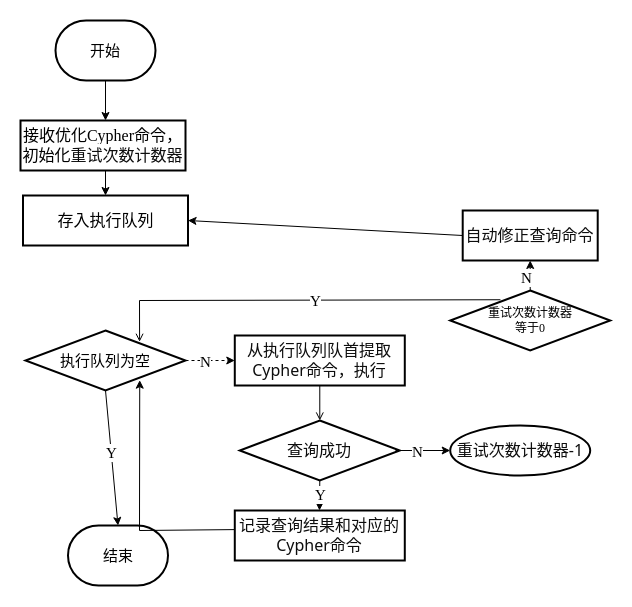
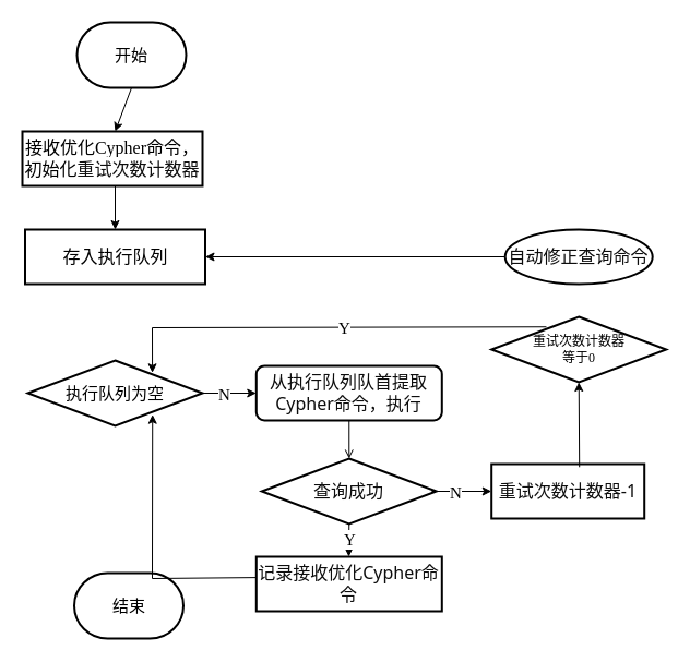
  <mxCell id="0" />
  <mxCell id="1" parent="0" />
- <mxCell id="2" value="&lt;font face=&quot;Times New Roman&quot; style=&quot;font-size: 15px;&quot;&gt;开始&lt;/font&gt;" style="strokeWidth=2;html=1;shape=mxgraph.flowchart.terminator;whiteSpace=wrap;" parent="1" vertex="1"><mxGeometry x="55" y="20" width="100" height="60" as="geometry" /></mxCell>
+ <mxCell id="2" value="&lt;font face=&quot;Times New Roman&quot; style=&quot;font-size: 15px;&quot;&gt;开始&lt;/font&gt;" style="strokeWidth=2;html=1;shape=mxgraph.flowchart.terminator;whiteSpace=wrap;" parent="1" vertex="1"><mxGeometry x="70" y="20" width="100" height="60" as="geometry" /></mxCell>
  <mxCell id="3" value="" style="endArrow=classic;html=1;rounded=0;exitX=0.5;exitY=1;exitDx=0;exitDy=0;exitPerimeter=0;entryX=0.5;entryY=0;entryDx=0;entryDy=0;" parent="1" source="2" edge="1"><mxGeometry width="50" height="50" relative="1" as="geometry"><mxPoint x="95" y="270" as="sourcePoint" /><mxPoint x="105" y="120" as="targetPoint" /></mxGeometry></mxCell>
  <mxCell id="4" value="&lt;font face=&quot;Times New Roman&quot; style=&quot;font-size: 15px;&quot;&gt;执行队列为空&lt;/font&gt;" style="strokeWidth=2;html=1;shape=mxgraph.flowchart.decision;whiteSpace=wrap;strokeColor=default;align=center;verticalAlign=middle;fontFamily=Helvetica;fontSize=12;fontColor=default;fillColor=default;" parent="1" vertex="1"><mxGeometry x="25" y="330" width="160" height="60" as="geometry" /></mxCell>
  <mxCell id="5" value="" style="endArrow=open;html=1;rounded=0;entryX=0.5;entryY=0;entryDx=0;entryDy=0;entryPerimeter=0;exitX=0.5;exitY=1;exitDx=0;exitDy=0;" parent="1" source="10" target="11" edge="1"><mxGeometry width="50" height="50" relative="1" as="geometry"><mxPoint x="264.29" y="545" as="sourcePoint" /><mxPoint x="-55.71" y="585" as="targetPoint" /></mxGeometry></mxCell>
- <mxCell id="6" value="" style="endArrow=classic;html=1;rounded=0;entryX=0.5;entryY=0;entryDx=0;entryDy=0;entryPerimeter=0;exitX=0.5;exitY=1;exitDx=0;exitDy=0;exitPerimeter=0;" parent="1" source="4" target="17" edge="1"><mxGeometry width="50" height="50" relative="1" as="geometry"><mxPoint x="-75" y="290" as="sourcePoint" /><mxPoint x="105" y="570" as="targetPoint" /><Array as="points" /></mxGeometry></mxCell>
- <mxCell id="7" value="&lt;font face=&quot;Times New Roman&quot; style=&quot;font-size: 15px;&quot;&gt;Y&lt;/font&gt;" style="edgeLabel;html=1;align=center;verticalAlign=middle;resizable=0;points=[];" parent="6" vertex="1" connectable="0"><mxGeometry x="-0.08" relative="1" as="geometry"><mxPoint as="offset" /></mxGeometry></mxCell>
- <mxCell id="8" value="" style="endArrow=classic;html=1;rounded=0;exitX=1;exitY=0.5;exitDx=0;exitDy=0;exitPerimeter=0;endFill=1;entryX=0;entryY=0.5;entryDx=0;entryDy=0;dashed=1;" parent="1" source="4" target="10" edge="1"><mxGeometry width="50" height="50" relative="1" as="geometry"><mxPoint x="480" y="360" as="sourcePoint" /><mxPoint x="720" y="360" as="targetPoint" /></mxGeometry></mxCell>
+ <mxCell id="8" value="" style="endArrow=classic;html=1;rounded=0;exitX=1;exitY=0.5;exitDx=0;exitDy=0;exitPerimeter=0;endFill=1;entryX=0;entryY=0.5;entryDx=0;entryDy=0;" parent="1" source="4" target="10" edge="1"><mxGeometry width="50" height="50" relative="1" as="geometry"><mxPoint x="480" y="360" as="sourcePoint" /><mxPoint x="720" y="360" as="targetPoint" /></mxGeometry></mxCell>
  <mxCell id="9" value="&lt;font face=&quot;Times New Roman&quot; style=&quot;font-size: 15px;&quot;&gt;N&lt;/font&gt;" style="edgeLabel;html=1;align=center;verticalAlign=middle;resizable=0;points=[];" parent="8" vertex="1" connectable="0"><mxGeometry x="-0.08" relative="1" as="geometry"><mxPoint x="-4" as="offset" /></mxGeometry></mxCell>
- <mxCell id="10" value="&lt;span style=&quot;color: rgb(13, 13, 13); font-family: Söhne, ui-sans-serif, system-ui, -apple-system, &amp;quot;Segoe UI&amp;quot;, Roboto, Ubuntu, Cantarell, &amp;quot;Noto Sans&amp;quot;, sans-serif, &amp;quot;Helvetica Neue&amp;quot;, Arial, &amp;quot;Apple Color Emoji&amp;quot;, &amp;quot;Segoe UI Emoji&amp;quot;, &amp;quot;Segoe UI Symbol&amp;quot;, &amp;quot;Noto Color Emoji&amp;quot;; font-size: 16px; text-align: left; white-space-collapse: preserve; background-color: rgb(255, 255, 255);&quot;&gt;从执行队列队首提取Cypher命令，执行&lt;/span&gt;" style="rounded=0;whiteSpace=wrap;html=1;strokeColor=default;strokeWidth=2;align=center;verticalAlign=middle;fontFamily=Helvetica;fontSize=12;fontColor=default;fillColor=default;" parent="1" vertex="1"><mxGeometry x="234.29" y="335" width="170" height="50" as="geometry" /></mxCell>
+ <mxCell id="10" value="&lt;span style=&quot;color: rgb(13, 13, 13); font-family: Söhne, ui-sans-serif, system-ui, -apple-system, &amp;quot;Segoe UI&amp;quot;, Roboto, Ubuntu, Cantarell, &amp;quot;Noto Sans&amp;quot;, sans-serif, &amp;quot;Helvetica Neue&amp;quot;, Arial, &amp;quot;Apple Color Emoji&amp;quot;, &amp;quot;Segoe UI Emoji&amp;quot;, &amp;quot;Segoe UI Symbol&amp;quot;, &amp;quot;Noto Color Emoji&amp;quot;; font-size: 16px; text-align: left; white-space-collapse: preserve; background-color: rgb(255, 255, 255);&quot;&gt;从执行队列队首提取Cypher命令，执行&lt;/span&gt;" style="whiteSpace=wrap;html=1;strokeColor=default;strokeWidth=2;align=center;verticalAlign=middle;fontFamily=Helvetica;fontSize=12;fontColor=default;fillColor=default;rounded=1;" parent="1" vertex="1"><mxGeometry x="234.29" y="335" width="170" height="50" as="geometry" /></mxCell>
  <mxCell id="11" value="&lt;span style=&quot;color: rgb(13, 13, 13); font-family: Söhne, ui-sans-serif, system-ui, -apple-system, &amp;quot;Segoe UI&amp;quot;, Roboto, Ubuntu, Cantarell, &amp;quot;Noto Sans&amp;quot;, sans-serif, &amp;quot;Helvetica Neue&amp;quot;, Arial, &amp;quot;Apple Color Emoji&amp;quot;, &amp;quot;Segoe UI Emoji&amp;quot;, &amp;quot;Segoe UI Symbol&amp;quot;, &amp;quot;Noto Color Emoji&amp;quot;; font-size: 16px; text-align: left; white-space-collapse: preserve; background-color: rgb(255, 255, 255);&quot;&gt;查询成功&lt;/span&gt;" style="strokeWidth=2;html=1;shape=mxgraph.flowchart.decision;whiteSpace=wrap;strokeColor=default;align=center;verticalAlign=middle;fontFamily=Helvetica;fontSize=12;fontColor=default;fillColor=default;" parent="1" vertex="1"><mxGeometry x="239.29" y="420" width="160" height="60" as="geometry" /></mxCell>
  <mxCell id="12" value="" style="endArrow=classic;html=1;rounded=0;exitX=0.5;exitY=1;exitDx=0;exitDy=0;exitPerimeter=0;" parent="1" source="11" edge="1"><mxGeometry width="50" height="50" relative="1" as="geometry"><mxPoint x="324.29" y="375" as="sourcePoint" /><mxPoint x="319" y="510" as="targetPoint" /></mxGeometry></mxCell>
  <mxCell id="13" value="&lt;font face=&quot;Times New Roman&quot; style=&quot;font-size: 15px;&quot;&gt;Y&lt;/font&gt;" style="edgeLabel;html=1;align=center;verticalAlign=middle;resizable=0;points=[];" parent="12" vertex="1" connectable="0"><mxGeometry x="-0.08" relative="1" as="geometry"><mxPoint as="offset" /></mxGeometry></mxCell>
- <mxCell id="14" value="&lt;font face=&quot;Times New Roman&quot;&gt;&lt;span style=&quot;font-size: 16px;&quot;&gt;存入执行队列&lt;/span&gt;&lt;/font&gt;" style="rounded=0;whiteSpace=wrap;html=1;strokeColor=default;strokeWidth=2;align=center;verticalAlign=middle;fontFamily=Helvetica;fontSize=12;fontColor=default;fillColor=default;" parent="1" vertex="1"><mxGeometry x="22.5" y="195" width="165" height="50" as="geometry" /></mxCell>
+ <mxCell id="14" value="&lt;font face=&quot;Times New Roman&quot;&gt;&lt;span style=&quot;font-size: 16px;&quot;&gt;存入执行队列&lt;/span&gt;&lt;/font&gt;" style="rounded=0;whiteSpace=wrap;html=1;strokeColor=default;strokeWidth=2;align=center;verticalAlign=middle;fontFamily=Helvetica;fontSize=12;fontColor=default;fillColor=default;" parent="1" vertex="1"><mxGeometry x="22.5" y="210" width="165" height="50" as="geometry" /></mxCell>
  <mxCell id="15" value="" style="endArrow=classic;html=1;rounded=0;exitX=0.5;exitY=1;exitDx=0;exitDy=0;entryX=0.5;entryY=0;entryDx=0;entryDy=0;" parent="1" target="14" edge="1"><mxGeometry width="50" height="50" relative="1" as="geometry"><mxPoint x="105" y="170" as="sourcePoint" /><mxPoint x="115" y="130" as="targetPoint" /></mxGeometry></mxCell>
  <mxCell id="16" value="&lt;font face=&quot;Times New Roman&quot;&gt;&lt;span style=&quot;font-size: 16px;&quot;&gt;接收优化Cypher命令，&lt;/span&gt;&lt;/font&gt;&lt;font style=&quot;background-color: initial;&quot; face=&quot;Times New Roman&quot;&gt;&lt;span style=&quot;font-size: 16px;&quot;&gt;初始化&lt;/span&gt;&lt;/font&gt;&lt;span style=&quot;white-space-collapse: preserve; color: rgb(13, 13, 13); font-family: Söhne, ui-sans-serif, system-ui, -apple-system, &amp;quot;Segoe UI&amp;quot;, Roboto, Ubuntu, Cantarell, &amp;quot;Noto Sans&amp;quot;, sans-serif, &amp;quot;Helvetica Neue&amp;quot;, Arial, &amp;quot;Apple Color Emoji&amp;quot;, &amp;quot;Segoe UI Emoji&amp;quot;, &amp;quot;Segoe UI Symbol&amp;quot;, &amp;quot;Noto Color Emoji&amp;quot;; font-size: 16px; text-align: left; background-color: rgb(255, 255, 255);&quot;&gt;重试次数计数器&lt;/span&gt;" style="rounded=0;whiteSpace=wrap;html=1;strokeColor=default;strokeWidth=2;align=center;verticalAlign=middle;fontFamily=Helvetica;fontSize=12;fontColor=default;fillColor=default;" parent="1" vertex="1"><mxGeometry x="20" y="120" width="165" height="50" as="geometry" /></mxCell>
  <mxCell id="17" value="&lt;font face=&quot;Times New Roman&quot; style=&quot;font-size: 15px;&quot;&gt;结束&lt;/font&gt;" style="strokeWidth=2;html=1;shape=mxgraph.flowchart.terminator;whiteSpace=wrap;" parent="1" vertex="1"><mxGeometry x="67.5" y="525" width="100" height="60" as="geometry" /></mxCell>
- <mxCell id="18" value="&lt;div style=&quot;&quot;&gt;&lt;span style=&quot;color: rgb(13, 13, 13); font-family: Söhne, ui-sans-serif, system-ui, -apple-system, &amp;quot;Segoe UI&amp;quot;, Roboto, Ubuntu, Cantarell, &amp;quot;Noto Sans&amp;quot;, sans-serif, &amp;quot;Helvetica Neue&amp;quot;, Arial, &amp;quot;Apple Color Emoji&amp;quot;, &amp;quot;Segoe UI Emoji&amp;quot;, &amp;quot;Segoe UI Symbol&amp;quot;, &amp;quot;Noto Color Emoji&amp;quot;; font-size: 16px; white-space-collapse: preserve; background-color: initial;&quot;&gt;记录&lt;/span&gt;&lt;span style=&quot;color: rgb(13, 13, 13); font-family: Söhne, ui-sans-serif, system-ui, -apple-system, &amp;quot;Segoe UI&amp;quot;, Roboto, Ubuntu, Cantarell, &amp;quot;Noto Sans&amp;quot;, sans-serif, &amp;quot;Helvetica Neue&amp;quot;, Arial, &amp;quot;Apple Color Emoji&amp;quot;, &amp;quot;Segoe UI Emoji&amp;quot;, &amp;quot;Segoe UI Symbol&amp;quot;, &amp;quot;Noto Color Emoji&amp;quot;; background-color: initial; font-size: 16px; white-space-collapse: preserve;&quot;&gt;查询结果和对应的Cypher命令&lt;/span&gt;&lt;/div&gt;" style="rounded=0;whiteSpace=wrap;html=1;strokeColor=default;strokeWidth=2;align=center;verticalAlign=middle;fontFamily=Helvetica;fontSize=12;fontColor=default;fillColor=default;" parent="1" vertex="1"><mxGeometry x="234.29" y="510" width="170" height="50" as="geometry" /></mxCell>
+ <mxCell id="18" value="&lt;div style=&quot;&quot;&gt;&lt;span style=&quot;color: rgb(13, 13, 13); font-family: Söhne, ui-sans-serif, system-ui, -apple-system, &amp;quot;Segoe UI&amp;quot;, Roboto, Ubuntu, Cantarell, &amp;quot;Noto Sans&amp;quot;, sans-serif, &amp;quot;Helvetica Neue&amp;quot;, Arial, &amp;quot;Apple Color Emoji&amp;quot;, &amp;quot;Segoe UI Emoji&amp;quot;, &amp;quot;Segoe UI Symbol&amp;quot;, &amp;quot;Noto Color Emoji&amp;quot;; font-size: 16px; white-space-collapse: preserve; background-color: initial;&quot;&gt;记录&lt;/span&gt;&lt;span style=&quot;color: rgb(13, 13, 13); font-family: Söhne, ui-sans-serif, system-ui, -apple-system, &amp;quot;Segoe UI&amp;quot;, Roboto, Ubuntu, Cantarell, &amp;quot;Noto Sans&amp;quot;, sans-serif, &amp;quot;Helvetica Neue&amp;quot;, Arial, &amp;quot;Apple Color Emoji&amp;quot;, &amp;quot;Segoe UI Emoji&amp;quot;, &amp;quot;Segoe UI Symbol&amp;quot;, &amp;quot;Noto Color Emoji&amp;quot;; background-color: initial; font-size: 16px; white-space-collapse: preserve;&quot;&gt;接收优化Cypher命令&lt;/span&gt;&lt;/div&gt;" style="rounded=0;whiteSpace=wrap;html=1;strokeColor=default;strokeWidth=2;align=center;verticalAlign=middle;fontFamily=Helvetica;fontSize=12;fontColor=default;fillColor=default;" parent="1" vertex="1"><mxGeometry x="234.29" y="510" width="170" height="50" as="geometry" /></mxCell>
  <mxCell id="19" value="" style="endArrow=classic;html=1;rounded=0;endFill=1;entryX=0;entryY=0.5;entryDx=0;entryDy=0;entryPerimeter=0;" parent="1" edge="1" target="21"><mxGeometry width="50" height="50" relative="1" as="geometry"><mxPoint x="395" y="450" as="sourcePoint" /><mxPoint x="487.21" y="340" as="targetPoint" /><Array as="points" /></mxGeometry></mxCell>
  <mxCell id="20" value="&lt;font face=&quot;Times New Roman&quot; style=&quot;font-size: 15px;&quot;&gt;N&lt;/font&gt;" style="edgeLabel;html=1;align=center;verticalAlign=middle;resizable=0;points=[];" parent="19" vertex="1" connectable="0"><mxGeometry x="-0.08" relative="1" as="geometry"><mxPoint x="-4" as="offset" /></mxGeometry></mxCell>
- <mxCell id="21" value="&lt;div style=&quot;text-align: left;&quot;&gt;&lt;span style=&quot;background-color: initial; font-size: 16px; white-space-collapse: preserve;&quot;&gt;&lt;font face=&quot;Söhne, ui-sans-serif, system-ui, -apple-system, Segoe UI, Roboto, Ubuntu, Cantarell, Noto Sans, sans-serif, Helvetica Neue, Arial, Apple Color Emoji, Segoe UI Emoji, Segoe UI Symbol, Noto Color Emoji&quot; color=&quot;#0d0d0d&quot;&gt;重试次数计数器-1&lt;/font&gt;&lt;/span&gt;&lt;/div&gt;" style="ellipse;whiteSpace=wrap;html=1;strokeColor=default;strokeWidth=2;align=center;verticalAlign=middle;fontFamily=Helvetica;fontSize=12;fontColor=default;fillColor=default;" parent="1" vertex="1"><mxGeometry x="449.71" y="425" width="140" height="50" as="geometry" /></mxCell>
+ <mxCell id="21" value="&lt;div style=&quot;text-align: left;&quot;&gt;&lt;span style=&quot;background-color: initial; font-size: 16px; white-space-collapse: preserve;&quot;&gt;&lt;font face=&quot;Söhne, ui-sans-serif, system-ui, -apple-system, Segoe UI, Roboto, Ubuntu, Cantarell, Noto Sans, sans-serif, Helvetica Neue, Arial, Apple Color Emoji, Segoe UI Emoji, Segoe UI Symbol, Noto Color Emoji&quot; color=&quot;#0d0d0d&quot;&gt;重试次数计数器-1&lt;/font&gt;&lt;/span&gt;&lt;/div&gt;" style="rounded=0;whiteSpace=wrap;html=1;strokeColor=default;strokeWidth=2;align=center;verticalAlign=middle;fontFamily=Helvetica;fontSize=12;fontColor=default;fillColor=default;" parent="1" vertex="1"><mxGeometry x="449.71" y="425" width="140" height="50" as="geometry" /></mxCell>
  <mxCell id="22" value="&lt;font style=&quot;font-size: 12px;&quot; face=&quot;Times New Roman&quot;&gt;重试次数计数器&lt;/font&gt;&lt;div style=&quot;&quot;&gt;&lt;font style=&quot;font-size: 12px;&quot; face=&quot;Times New Roman&quot;&gt;等于0&lt;/font&gt;&lt;br&gt;&lt;/div&gt;" style="strokeWidth=2;html=1;shape=mxgraph.flowchart.decision;whiteSpace=wrap;strokeColor=default;align=center;verticalAlign=middle;fontFamily=Helvetica;fontSize=12;fontColor=default;fillColor=default;" parent="1" vertex="1"><mxGeometry x="449.71" y="290" width="160" height="60" as="geometry" /></mxCell>
- <mxCell id="23" value="&lt;div style=&quot;text-align: left;&quot;&gt;&lt;span style=&quot;background-color: initial; font-size: 16px; white-space-collapse: preserve;&quot;&gt;&lt;font face=&quot;Söhne, ui-sans-serif, system-ui, -apple-system, Segoe UI, Roboto, Ubuntu, Cantarell, Noto Sans, sans-serif, Helvetica Neue, Arial, Apple Color Emoji, Segoe UI Emoji, Segoe UI Symbol, Noto Color Emoji&quot; color=&quot;#0d0d0d&quot;&gt;自动修正查询命令&lt;/font&gt;&lt;/span&gt;&lt;/div&gt;" style="rounded=0;whiteSpace=wrap;html=1;strokeColor=default;strokeWidth=2;align=center;verticalAlign=middle;fontFamily=Helvetica;fontSize=12;fontColor=default;fillColor=default;" parent="1" vertex="1"><mxGeometry x="462.21" y="210" width="135" height="50" as="geometry" /></mxCell>
- <mxCell id="24" value="" style="endArrow=classic;html=1;rounded=0;exitX=0.5;exitY=0;exitDx=0;exitDy=0;exitPerimeter=0;endFill=1;entryX=0.5;entryY=1;entryDx=0;entryDy=0;" parent="1" source="22" target="23" edge="1"><mxGeometry width="50" height="50" relative="1" as="geometry"><mxPoint x="130.71" y="550" as="sourcePoint" /><mxPoint x="210.71" y="550" as="targetPoint" /></mxGeometry></mxCell>
- <mxCell id="25" value="&lt;font face=&quot;Times New Roman&quot; style=&quot;font-size: 15px;&quot;&gt;N&lt;/font&gt;" style="edgeLabel;html=1;align=center;verticalAlign=middle;resizable=0;points=[];" parent="24" vertex="1" connectable="0"><mxGeometry x="-0.08" relative="1" as="geometry"><mxPoint x="-4" as="offset" /></mxGeometry></mxCell>
+ <mxCell id="23" value="&lt;div style=&quot;text-align: left;&quot;&gt;&lt;span style=&quot;background-color: initial; font-size: 16px; white-space-collapse: preserve;&quot;&gt;&lt;font face=&quot;Söhne, ui-sans-serif, system-ui, -apple-system, Segoe UI, Roboto, Ubuntu, Cantarell, Noto Sans, sans-serif, Helvetica Neue, Arial, Apple Color Emoji, Segoe UI Emoji, Segoe UI Symbol, Noto Color Emoji&quot; color=&quot;#0d0d0d&quot;&gt;自动修正查询命令&lt;/font&gt;&lt;/span&gt;&lt;/div&gt;" style="ellipse;whiteSpace=wrap;html=1;strokeColor=default;strokeWidth=2;align=center;verticalAlign=middle;fontFamily=Helvetica;fontSize=12;fontColor=default;fillColor=default;" parent="1" vertex="1"><mxGeometry x="462.21" y="210" width="135" height="50" as="geometry" /></mxCell>
  <mxCell id="26" value="" style="endArrow=classic;html=1;rounded=0;exitX=0;exitY=0.5;exitDx=0;exitDy=0;entryX=1;entryY=0.5;entryDx=0;entryDy=0;" parent="1" source="23" target="14" edge="1"><mxGeometry width="50" height="50" relative="1" as="geometry"><mxPoint x="430" y="235" as="sourcePoint" /><mxPoint x="465" y="140" as="targetPoint" /><Array as="points" /></mxGeometry></mxCell>
  <mxCell id="27" value="" style="endArrow=classic;html=1;rounded=0;exitX=-0.004;exitY=0.382;exitDx=0;exitDy=0;exitPerimeter=0;entryX=0.714;entryY=0.828;entryDx=0;entryDy=0;entryPerimeter=0;" edge="1" parent="1" source="18" target="4"><mxGeometry width="50" height="50" relative="1" as="geometry"><mxPoint x="402.79" y="475" as="sourcePoint" /><mxPoint x="139" y="390" as="targetPoint" /><Array as="points"><mxPoint x="139" y="530" /></Array></mxGeometry></mxCell>
- <mxCell id="29" value="" style="endArrow=open;html=1;rounded=0;entryX=0.713;entryY=0.188;entryDx=0;entryDy=0;entryPerimeter=0;exitX=0.314;exitY=0.154;exitDx=0;exitDy=0;exitPerimeter=0;" edge="1" parent="1" source="22" target="4"><mxGeometry width="50" height="50" relative="1" as="geometry"><mxPoint x="115" y="400" as="sourcePoint" /><mxPoint x="113" y="560" as="targetPoint" /><Array as="points"><mxPoint x="139" y="300" /></Array></mxGeometry></mxCell>
+ <mxCell id="28" value="" style="endArrow=classic;html=1;rounded=0;exitX=0.575;exitY=0.056;exitDx=0;exitDy=0;exitPerimeter=0;entryX=0.5;entryY=1;entryDx=0;entryDy=0;entryPerimeter=0;" edge="1" parent="1" source="21" target="22"><mxGeometry width="50" height="50" relative="1" as="geometry"><mxPoint x="492.21" y="360" as="sourcePoint" /><mxPoint x="542.21" y="310" as="targetPoint" /></mxGeometry></mxCell>
+ <mxCell id="29" value="" style="endArrow=classic;html=1;rounded=0;entryX=0.713;entryY=0.188;entryDx=0;entryDy=0;entryPerimeter=0;exitX=0.314;exitY=0.154;exitDx=0;exitDy=0;exitPerimeter=0;" edge="1" parent="1" source="22" target="4"><mxGeometry width="50" height="50" relative="1" as="geometry"><mxPoint x="115" y="400" as="sourcePoint" /><mxPoint x="113" y="560" as="targetPoint" /><Array as="points"><mxPoint x="139" y="300" /></Array></mxGeometry></mxCell>
  <mxCell id="30" value="&lt;font face=&quot;Times New Roman&quot; style=&quot;font-size: 15px;&quot;&gt;Y&lt;/font&gt;" style="edgeLabel;html=1;align=center;verticalAlign=middle;resizable=0;points=[];" vertex="1" connectable="0" parent="29"><mxGeometry x="-0.08" relative="1" as="geometry"><mxPoint as="offset" /></mxGeometry></mxCell>
